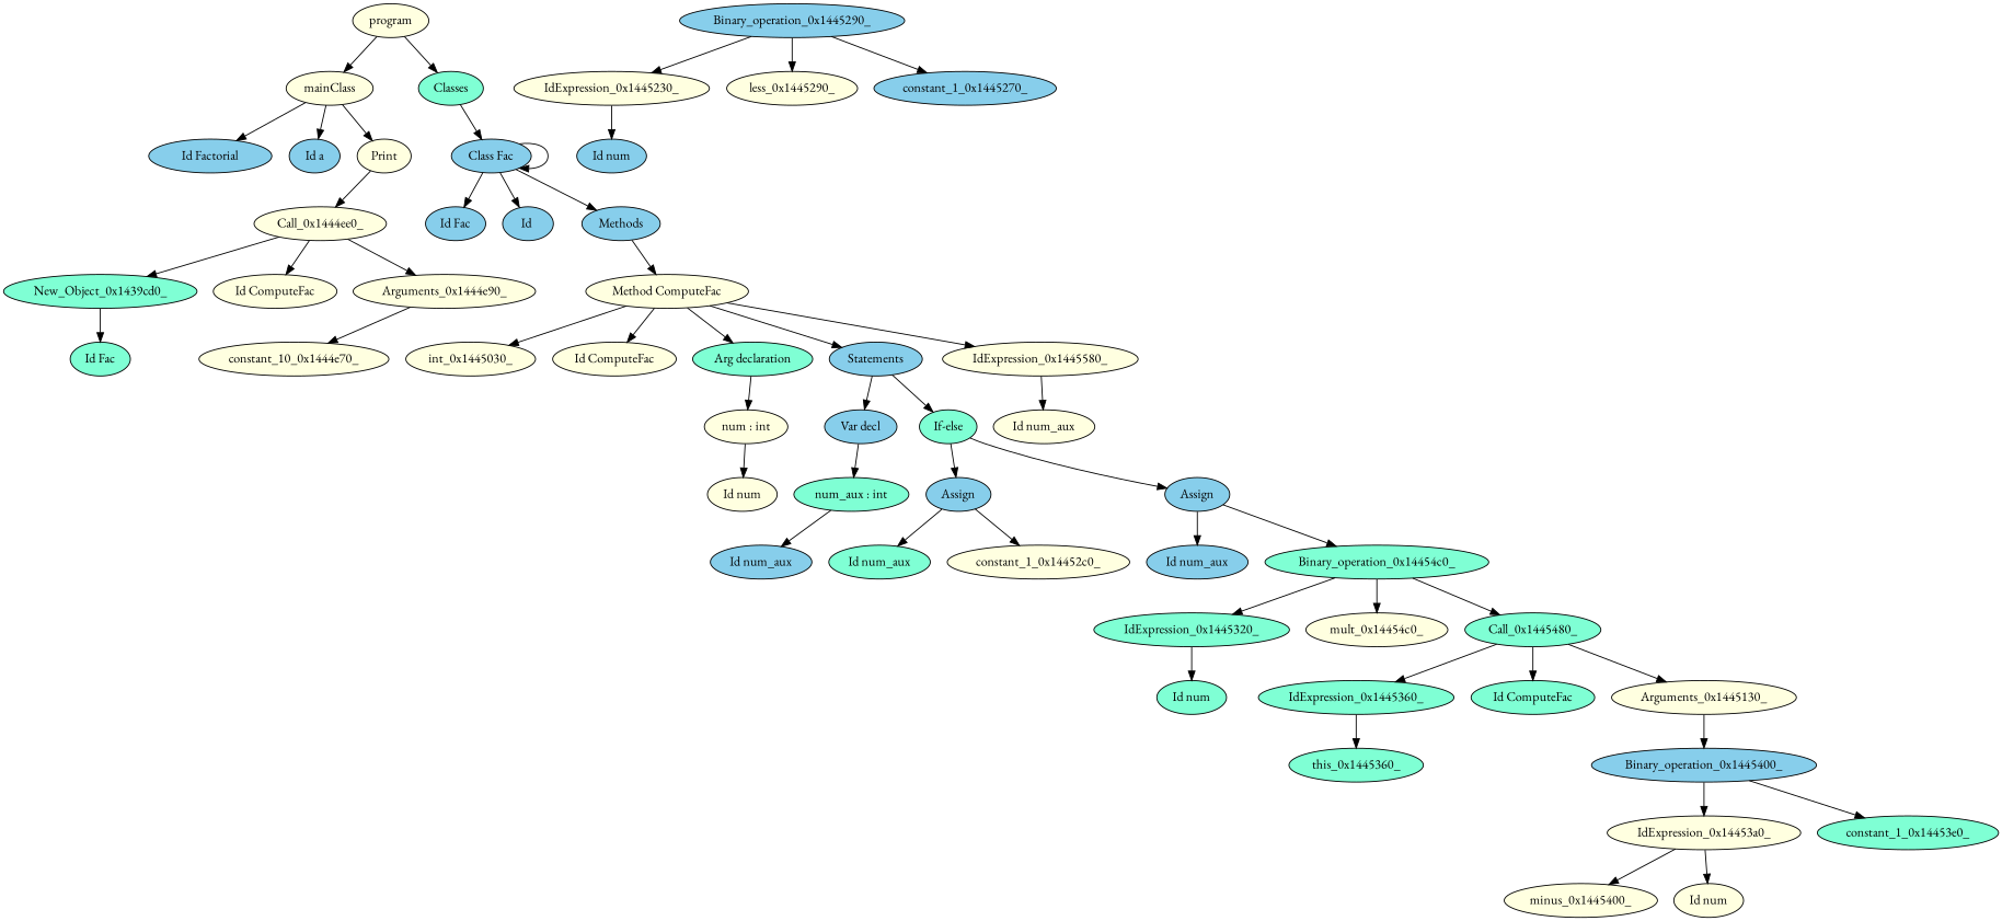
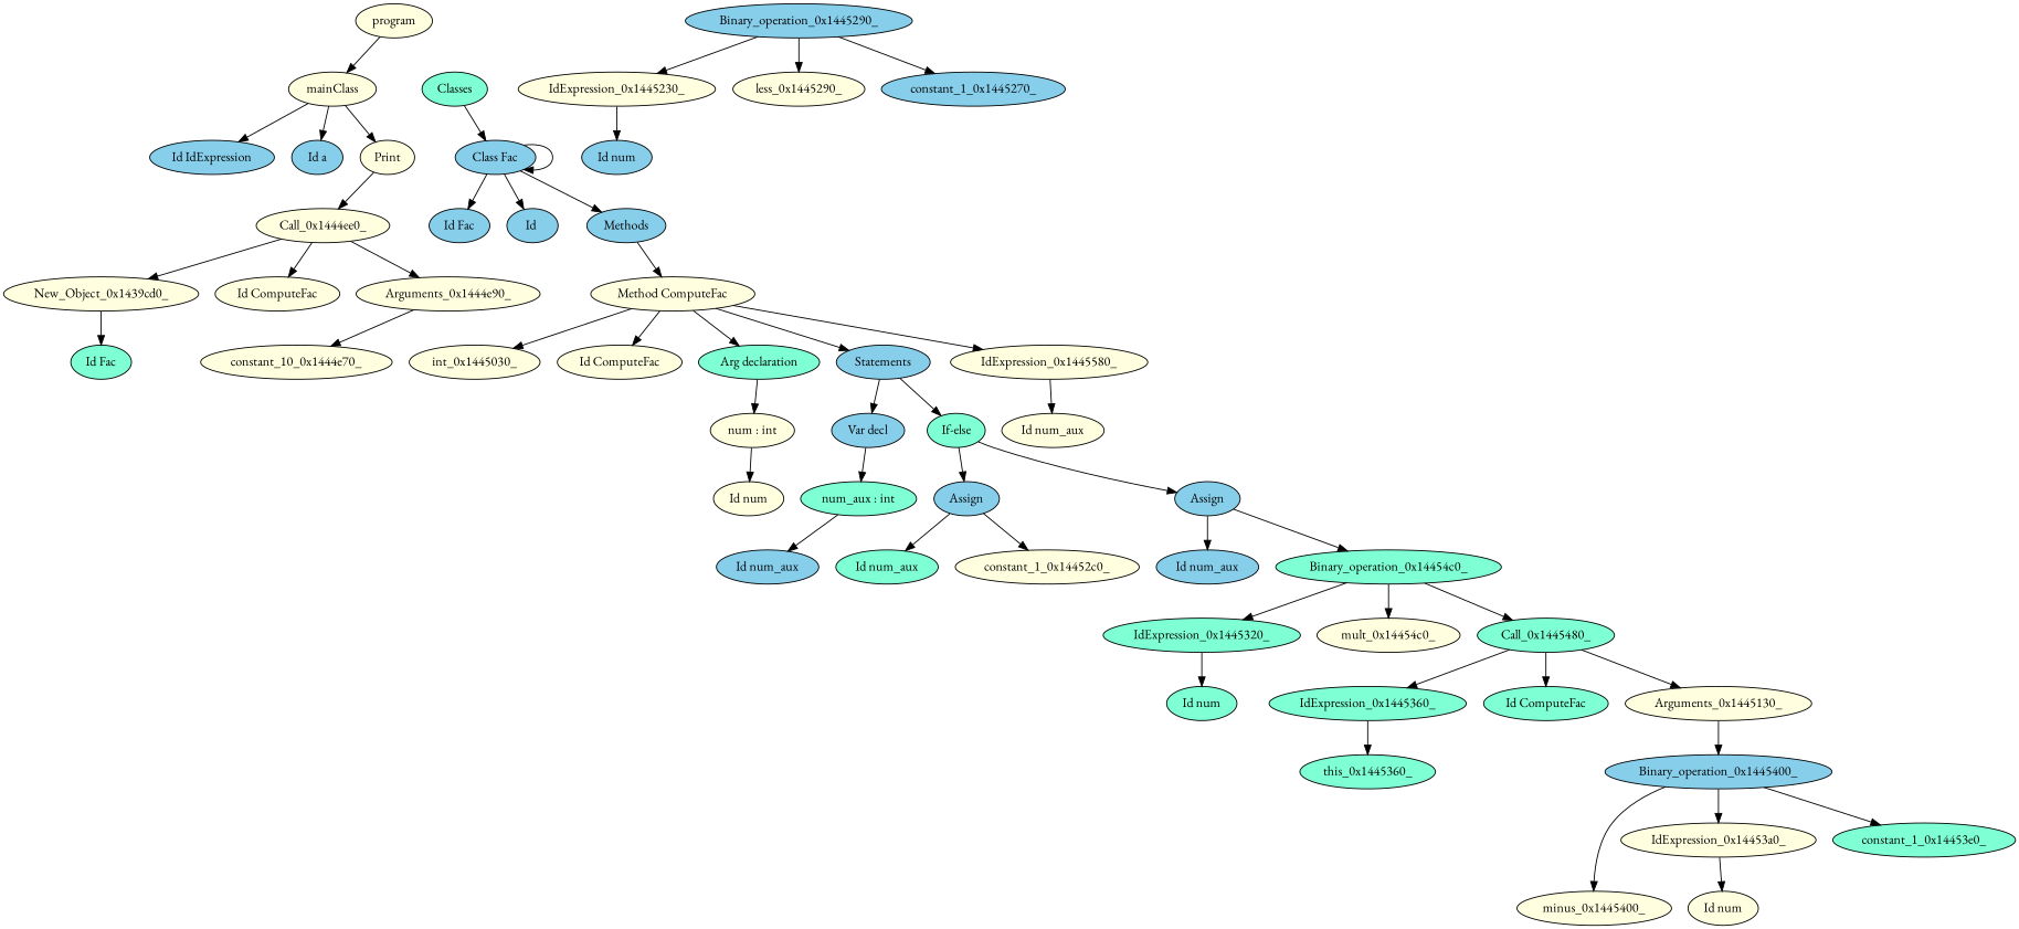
  digraph {
    fontname="EB Garamond"
    node [fillcolor=lightyellow fontname="EB Garamond" style=filled]
    edge [fontname="EB Garamond"]
    program
    mainClass
    n3 [fillcolor=aquamarine label=Classes]
-   n4 [fillcolor=skyblue label="Id Factorial"]
+   n4 [fillcolor=skyblue label="Id IdExpression"]
    n5 [fillcolor=skyblue label="Id a"]
    n6 [label=Print]
    n7 [fillcolor=skyblue label="Class Fac"]
    Call_0x1444ee0_
-   New_Object_0x1439cd0_ [fillcolor=aquamarine]
+   New_Object_0x1439cd0_
    n10 [label="Id ComputeFac"]
    Arguments_0x1444e90_
    n12 [fillcolor=aquamarine label="Id Fac"]
    constant_10_0x1444e70_
    n14 [fillcolor=skyblue label="Id Fac"]
    n15 [fillcolor=skyblue label="Id "]
    n16 [fillcolor=skyblue label=Methods]
    n17 [label="Method ComputeFac"]
    int_0x1445030_
    n19 [label="Id ComputeFac"]
    n20 [fillcolor=aquamarine label="Arg declaration"]
    n21 [fillcolor=skyblue label=Statements]
    IdExpression_0x1445580_
    n23 [label="num : int"]
    n24 [fillcolor=skyblue label="Var decl"]
    n25 [fillcolor=aquamarine label="If-else"]
    n26 [label="Id num_aux"]
    n27 [label="Id num"]
    n28 [fillcolor=aquamarine label="num_aux : int"]
    n29 [fillcolor=skyblue label=Assign]
    n30 [fillcolor=skyblue label=Assign]
    n31 [fillcolor=skyblue label="Id num_aux"]
    Binary_operation_0x1445290_ [fillcolor=skyblue]
    IdExpression_0x1445230_
    less_0x1445290_
    constant_1_0x1445270_ [fillcolor=skyblue]
    n36 [fillcolor=aquamarine label="Id num_aux"]
    constant_1_0x14452c0_
    n38 [fillcolor=skyblue label="Id num_aux"]
    Binary_operation_0x14454c0_ [fillcolor=aquamarine]
    n40 [fillcolor=skyblue label="Id num"]
    IdExpression_0x1445320_ [fillcolor=aquamarine]
    mult_0x14454c0_
    Call_0x1445480_ [fillcolor=aquamarine]
    n44 [fillcolor=aquamarine label="Id num"]
    IdExpression_0x1445360_ [fillcolor=aquamarine]
    n46 [fillcolor=aquamarine label="Id ComputeFac"]
    n47 [label=Arguments_0x1445130_]
    this_0x1445360_ [fillcolor=aquamarine]
    Binary_operation_0x1445400_ [fillcolor=skyblue]
    IdExpression_0x14453a0_
    minus_0x1445400_
    constant_1_0x14453e0_ [fillcolor=aquamarine]
    n53 [label="Id num"]
    program -> mainClass
-   program -> n3
    mainClass -> n4
    mainClass -> n5
    mainClass -> n6
    n3 -> n7
    n6 -> Call_0x1444ee0_
    n7 -> n7
    n7 -> n14
    n7 -> n15
    n7 -> n16
    Call_0x1444ee0_ -> New_Object_0x1439cd0_
    Call_0x1444ee0_ -> n10
    Call_0x1444ee0_ -> Arguments_0x1444e90_
    New_Object_0x1439cd0_ -> n12
    Arguments_0x1444e90_ -> constant_10_0x1444e70_
    n16 -> n17
    n17 -> int_0x1445030_
    n17 -> n19
    n17 -> n20
    n17 -> n21
    n17 -> IdExpression_0x1445580_
    n20 -> n23
    n21 -> n24
    n21 -> n25
    IdExpression_0x1445580_ -> n26
    n23 -> n27
    n24 -> n28
    n25 -> n29
    n25 -> n30
    n28 -> n31
    n29 -> n36
    n29 -> constant_1_0x14452c0_
    n30 -> n38
    n30 -> Binary_operation_0x14454c0_
    Binary_operation_0x1445290_ -> IdExpression_0x1445230_
    Binary_operation_0x1445290_ -> less_0x1445290_
    Binary_operation_0x1445290_ -> constant_1_0x1445270_
    IdExpression_0x1445230_ -> n40
    Binary_operation_0x14454c0_ -> IdExpression_0x1445320_
    Binary_operation_0x14454c0_ -> mult_0x14454c0_
    Binary_operation_0x14454c0_ -> Call_0x1445480_
    IdExpression_0x1445320_ -> n44
    Call_0x1445480_ -> IdExpression_0x1445360_
    Call_0x1445480_ -> n46
    Call_0x1445480_ -> n47
    IdExpression_0x1445360_ -> this_0x1445360_
    n47 -> Binary_operation_0x1445400_
    Binary_operation_0x1445400_ -> IdExpression_0x14453a0_
-   IdExpression_0x14453a0_ -> minus_0x1445400_
+   Binary_operation_0x1445400_ -> minus_0x1445400_
    Binary_operation_0x1445400_ -> constant_1_0x14453e0_
    IdExpression_0x14453a0_ -> n53
  }
